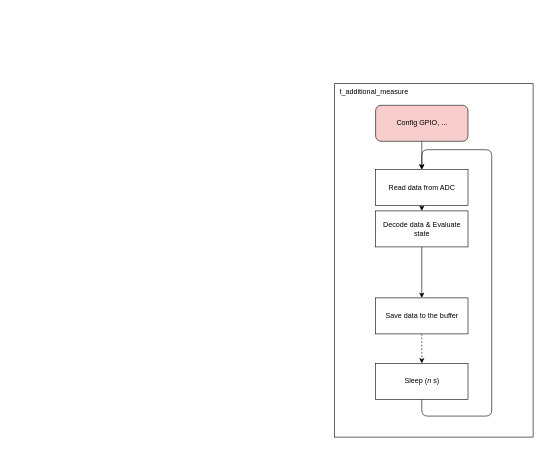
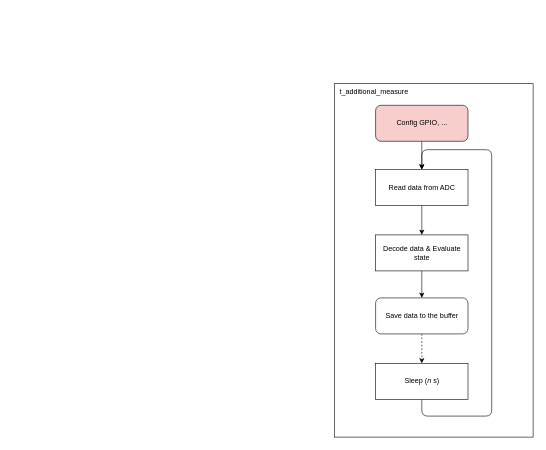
  <mxCell id="0" />
  <mxCell id="1" parent="0" />
  <mxCell id="2" value="&amp;nbsp; t_additional_measure" style="rounded=0;whiteSpace=wrap;html=1;align=left;verticalAlign=top;" parent="1" vertex="1"><mxGeometry x="557" y="139" width="331" height="589" as="geometry" /></mxCell>
  <mxCell id="3" style="edgeStyle=none;html=1;exitX=0.5;exitY=1;exitDx=0;exitDy=0;" parent="1" source="4" target="10" edge="1"><mxGeometry relative="1" as="geometry" /></mxCell>
  <mxCell id="4" value="Read data from ADC" style="rounded=0;whiteSpace=wrap;html=1;flipV=1;flipH=1;" parent="1" vertex="1"><mxGeometry x="625.5" y="282" width="154" height="60" as="geometry" /></mxCell>
  <mxCell id="5" style="edgeStyle=orthogonalEdgeStyle;html=1;exitX=0.5;exitY=1;exitDx=0;exitDy=0;entryX=0.5;entryY=0;entryDx=0;entryDy=0;dashed=1;" parent="1" source="6" target="8" edge="1"><mxGeometry relative="1" as="geometry" /></mxCell>
- <mxCell id="6" value="Save data to the buffer" style="rounded=0;whiteSpace=wrap;html=1;flipV=1;flipH=1;" parent="1" vertex="1"><mxGeometry x="625.5" y="496" width="154" height="60" as="geometry" /></mxCell>
+ <mxCell id="6" value="Save data to the buffer" style="whiteSpace=wrap;html=1;flipV=1;flipH=1;rounded=1;" parent="1" vertex="1"><mxGeometry x="625.5" y="496" width="154" height="60" as="geometry" /></mxCell>
  <mxCell id="7" style="edgeStyle=orthogonalEdgeStyle;html=1;exitX=0.5;exitY=1;exitDx=0;exitDy=0;entryX=0.5;entryY=0;entryDx=0;entryDy=0;" parent="1" source="8" target="4" edge="1"><mxGeometry relative="1" as="geometry"><Array as="points"><mxPoint x="702" y="693" /><mxPoint x="819" y="693" /><mxPoint x="819" y="249" /><mxPoint x="702" y="249" /></Array></mxGeometry></mxCell>
  <mxCell id="8" value="Sleep (&lt;i&gt;n&lt;/i&gt; s)" style="rounded=0;whiteSpace=wrap;html=1;flipV=1;flipH=1;" parent="1" vertex="1"><mxGeometry x="625.5" y="605" width="154" height="60" as="geometry" /></mxCell>
  <mxCell id="9" style="edgeStyle=none;html=1;exitX=0.5;exitY=1;exitDx=0;exitDy=0;" parent="1" source="10" target="6" edge="1"><mxGeometry relative="1" as="geometry" /></mxCell>
- <mxCell id="10" value="Decode data &amp;amp; Evaluate state" style="rounded=0;whiteSpace=wrap;html=1;flipV=1;flipH=1;" parent="1" vertex="1"><mxGeometry x="625.5" y="351" width="154" height="60" as="geometry" /></mxCell>
+ <mxCell id="10" value="Decode data &amp;amp; Evaluate state" style="rounded=0;whiteSpace=wrap;html=1;flipV=1;flipH=1;" parent="1" vertex="1"><mxGeometry x="625.5" y="391" width="154" height="60" as="geometry" /></mxCell>
  <mxCell id="11" style="edgeStyle=none;html=1;exitX=0.5;exitY=1;exitDx=0;exitDy=0;" parent="1" source="12" target="4" edge="1"><mxGeometry relative="1" as="geometry" /></mxCell>
  <mxCell id="12" value="Config GPIO, ..." style="rounded=1;whiteSpace=wrap;html=1;flipV=1;flipH=1;fillColor=#f8cecc;" parent="1" vertex="1"><mxGeometry x="625.5" y="175" width="154" height="60" as="geometry" /></mxCell>
  <mxCell id="13" style="edgeStyle=orthogonalEdgeStyle;html=1;exitX=0.5;exitY=1;exitDx=0;exitDy=0;entryX=0.5;entryY=1;entryDx=0;entryDy=0;" parent="1" edge="1"><mxGeometry relative="1" as="geometry"><Array as="points"><mxPoint x="20" y="105" /><mxPoint x="362" y="105" /></Array><mxPoint x="362" y="20" as="targetPoint" /></mxGeometry></mxCell>
